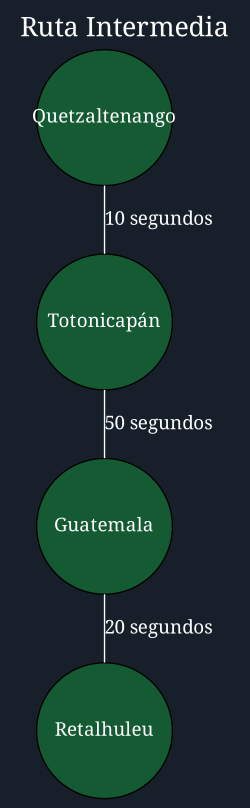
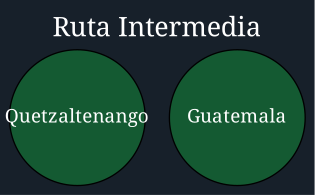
  graph {
    bgcolor="#17202a"
    fontcolor=white
    fontsize=20
    label="Ruta Intermedia"
    labelloc=t
    rankdir=TB
    fontname="Noto Serif"
    node [fillcolor="#145a32" fixedsize=true fontcolor=white shape=circle style=filled fontname="Noto Serif"]
    edge [color=white fontcolor=white fontname="Noto Serif"]
    Quetzaltenango [width=1.4]
-   "Totonicapán" [width=1.4]
    Guatemala [width=1.4]
-   Retalhuleu [width=1.4]
-   Quetzaltenango -- "Totonicapán" [label="10 segundos"]
-   "Totonicapán" -- Guatemala [label="50 segundos"]
-   Guatemala -- Retalhuleu [label="20 segundos"]
  }
